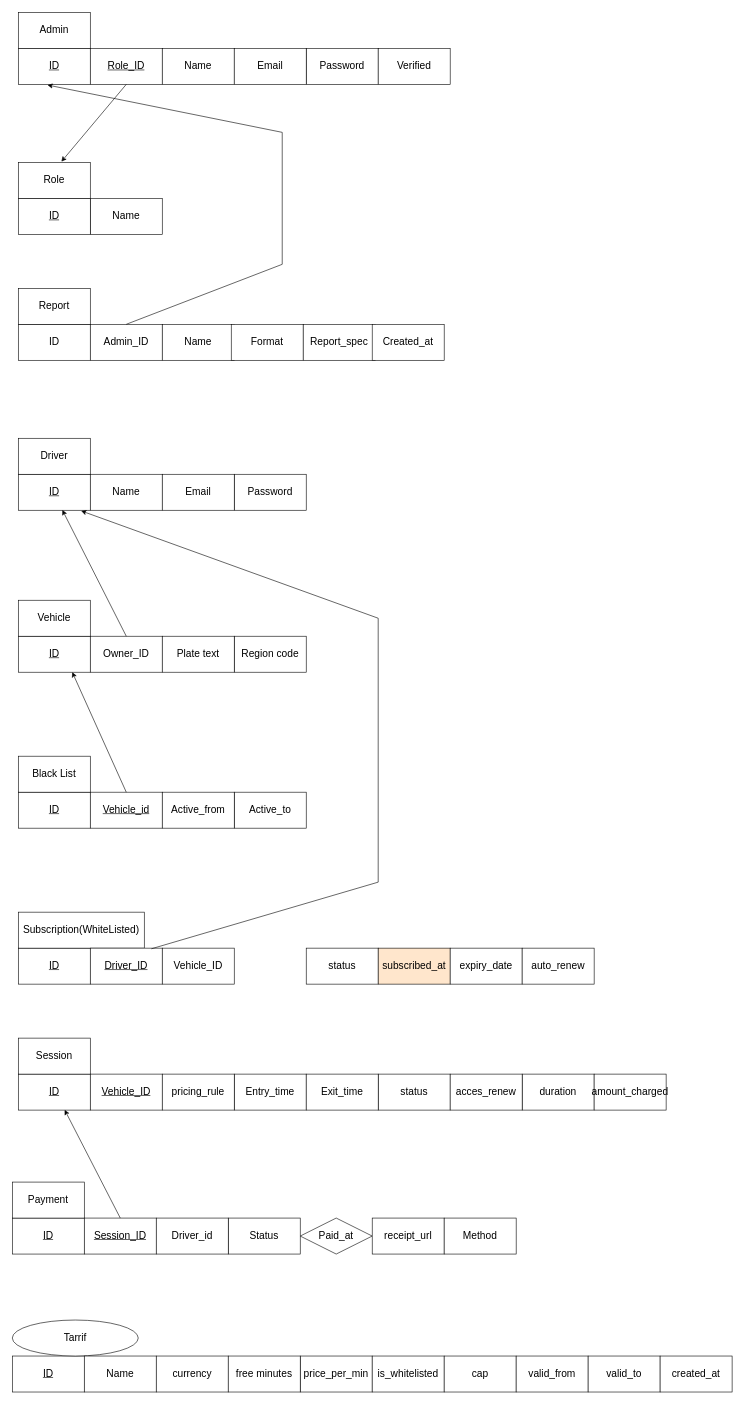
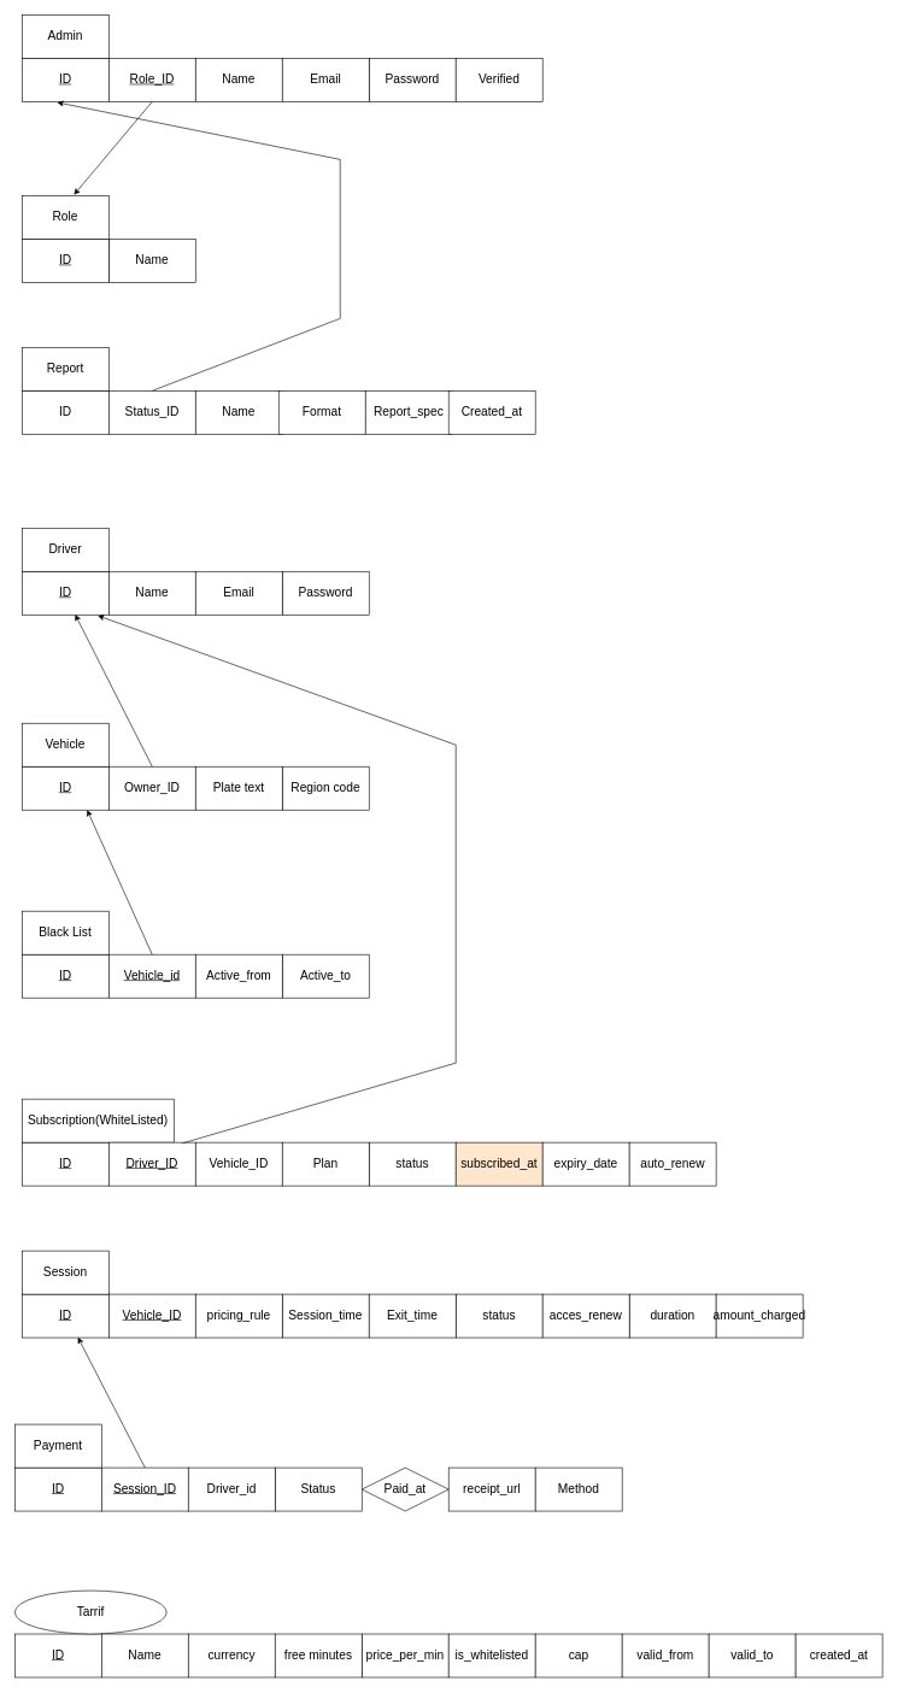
  <mxCell id="0" />
  <mxCell id="1" parent="0" />
  <mxCell id="2" value="" style="group;fontSize=17;" vertex="1" connectable="0" parent="1"><mxGeometry x="30" y="20" width="720" height="120" as="geometry" /></mxCell>
  <mxCell id="3" value="&lt;font&gt;&lt;u&gt;ID&lt;/u&gt;&lt;/font&gt;" style="rounded=0;whiteSpace=wrap;html=1;fontSize=17;" vertex="1" parent="2"><mxGeometry y="60" width="120" height="60" as="geometry" /></mxCell>
  <mxCell id="4" value="&lt;font&gt;Admin&lt;/font&gt;" style="rounded=0;whiteSpace=wrap;html=1;fontSize=17;" vertex="1" parent="2"><mxGeometry width="120" height="60" as="geometry" /></mxCell>
  <mxCell id="5" value="&lt;font&gt;&lt;u&gt;Role_ID&lt;/u&gt;&lt;/font&gt;" style="rounded=0;whiteSpace=wrap;html=1;fontSize=17;" vertex="1" parent="2"><mxGeometry x="120" y="60" width="120" height="60" as="geometry" /></mxCell>
  <mxCell id="6" value="&lt;font&gt;Name&lt;/font&gt;" style="rounded=0;whiteSpace=wrap;html=1;fontSize=17;" vertex="1" parent="2"><mxGeometry x="240" y="60" width="120" height="60" as="geometry" /></mxCell>
  <mxCell id="7" value="Password" style="rounded=0;whiteSpace=wrap;html=1;fontSize=17;" vertex="1" parent="2"><mxGeometry x="480" y="60" width="120" height="60" as="geometry" /></mxCell>
  <mxCell id="8" value="Email" style="rounded=0;whiteSpace=wrap;html=1;fontSize=17;" vertex="1" parent="2"><mxGeometry x="360" y="60" width="120" height="60" as="geometry" /></mxCell>
  <mxCell id="9" value="Verified" style="rounded=0;whiteSpace=wrap;html=1;fontSize=17;" vertex="1" parent="2"><mxGeometry x="600" y="60" width="120" height="60" as="geometry" /></mxCell>
  <mxCell id="10" value="" style="group;fontSize=17;" vertex="1" connectable="0" parent="1"><mxGeometry x="30" y="270" width="680" height="120" as="geometry" /></mxCell>
  <mxCell id="11" value="&lt;font&gt;Name&lt;/font&gt;" style="rounded=0;whiteSpace=wrap;html=1;fontSize=17;" vertex="1" parent="10"><mxGeometry x="120" y="60" width="120" height="60" as="geometry" /></mxCell>
  <mxCell id="12" value="&lt;font&gt;&lt;u style=&quot;&quot;&gt;ID&lt;/u&gt;&lt;/font&gt;" style="rounded=0;whiteSpace=wrap;html=1;fontSize=17;" vertex="1" parent="10"><mxGeometry y="60" width="120" height="60" as="geometry" /></mxCell>
  <mxCell id="13" value="&lt;font&gt;Role&lt;/font&gt;" style="rounded=0;whiteSpace=wrap;html=1;fontSize=17;" vertex="1" parent="10"><mxGeometry width="120" height="60" as="geometry" /></mxCell>
  <mxCell id="14" value="" style="group;fontSize=17;" vertex="1" connectable="0" parent="1"><mxGeometry x="240" y="460" width="720" height="140" as="geometry" /></mxCell>
  <mxCell id="15" value="" style="group;fontSize=17;" vertex="1" connectable="0" parent="14"><mxGeometry x="-210" y="20" width="600" height="120" as="geometry" /></mxCell>
  <mxCell id="16" value="&lt;font&gt;ID&lt;/font&gt;" style="rounded=0;whiteSpace=wrap;html=1;fontSize=17;" vertex="1" parent="15"><mxGeometry y="60" width="120" height="60" as="geometry" /></mxCell>
  <mxCell id="17" value="&lt;font&gt;Report&lt;/font&gt;" style="rounded=0;whiteSpace=wrap;html=1;fontSize=17;" vertex="1" parent="15"><mxGeometry width="120" height="60" as="geometry" /></mxCell>
- <mxCell id="18" value="Admin_ID" style="rounded=0;whiteSpace=wrap;html=1;fontSize=17;" vertex="1" parent="15"><mxGeometry x="120" y="60" width="120" height="60" as="geometry" /></mxCell>
+ <mxCell id="18" value="Status_ID" style="rounded=0;whiteSpace=wrap;html=1;fontSize=17;" vertex="1" parent="15"><mxGeometry x="120" y="60" width="120" height="60" as="geometry" /></mxCell>
  <mxCell id="19" value="Name" style="rounded=0;whiteSpace=wrap;html=1;fontSize=17;" vertex="1" parent="15"><mxGeometry x="240" y="60" width="120" height="60" as="geometry" /></mxCell>
  <mxCell id="20" value="Format" style="rounded=0;whiteSpace=wrap;html=1;fontSize=17;" vertex="1" parent="15"><mxGeometry x="355" y="60" width="120" height="60" as="geometry" /></mxCell>
  <mxCell id="21" value="Report_spec" style="rounded=0;whiteSpace=wrap;html=1;fontSize=17;" vertex="1" parent="15"><mxGeometry x="475" y="60" width="120" height="60" as="geometry" /></mxCell>
  <mxCell id="22" value="Created_at" style="rounded=0;whiteSpace=wrap;html=1;fontSize=17;" vertex="1" parent="14"><mxGeometry x="380" y="80" width="120" height="60" as="geometry" /></mxCell>
  <mxCell id="23" value="" style="group;fontSize=17;" vertex="1" connectable="0" parent="1"><mxGeometry x="30" y="730" width="720" height="120" as="geometry" /></mxCell>
  <mxCell id="24" value="&lt;font&gt;&lt;u&gt;ID&lt;/u&gt;&lt;/font&gt;" style="rounded=0;whiteSpace=wrap;html=1;fontSize=17;" vertex="1" parent="23"><mxGeometry y="60" width="120" height="60" as="geometry" /></mxCell>
  <mxCell id="25" value="&lt;font&gt;Driver&lt;/font&gt;" style="rounded=0;whiteSpace=wrap;html=1;fontSize=17;" vertex="1" parent="23"><mxGeometry width="120" height="60" as="geometry" /></mxCell>
  <mxCell id="26" value="&lt;font&gt;Name&lt;/font&gt;" style="rounded=0;whiteSpace=wrap;html=1;fontSize=17;" vertex="1" parent="23"><mxGeometry x="120" y="60" width="120" height="60" as="geometry" /></mxCell>
  <mxCell id="27" value="Password" style="rounded=0;whiteSpace=wrap;html=1;fontSize=17;" vertex="1" parent="23"><mxGeometry x="360" y="60" width="120" height="60" as="geometry" /></mxCell>
  <mxCell id="28" value="Email" style="rounded=0;whiteSpace=wrap;html=1;fontSize=17;" vertex="1" parent="23"><mxGeometry x="240" y="60" width="120" height="60" as="geometry" /></mxCell>
  <mxCell id="29" value="" style="group;fontSize=17;" vertex="1" connectable="0" parent="1"><mxGeometry x="30" y="1000" width="720" height="120" as="geometry" /></mxCell>
  <mxCell id="30" value="&lt;font&gt;&lt;u&gt;ID&lt;/u&gt;&lt;/font&gt;" style="rounded=0;whiteSpace=wrap;html=1;fontSize=17;" vertex="1" parent="29"><mxGeometry y="60" width="120" height="60" as="geometry" /></mxCell>
  <mxCell id="31" value="&lt;font&gt;Vehicle&lt;/font&gt;" style="rounded=0;whiteSpace=wrap;html=1;fontSize=17;" vertex="1" parent="29"><mxGeometry width="120" height="60" as="geometry" /></mxCell>
  <mxCell id="32" value="Owner_ID" style="rounded=0;whiteSpace=wrap;html=1;fontSize=17;" vertex="1" parent="29"><mxGeometry x="120" y="60" width="120" height="60" as="geometry" /></mxCell>
  <mxCell id="33" value="&lt;font&gt;Region code&lt;/font&gt;" style="rounded=0;whiteSpace=wrap;html=1;fontSize=17;" vertex="1" parent="29"><mxGeometry x="360" y="60" width="120" height="60" as="geometry" /></mxCell>
  <mxCell id="34" value="&lt;font&gt;Plate text&lt;/font&gt;" style="rounded=0;whiteSpace=wrap;html=1;fontSize=17;" vertex="1" parent="29"><mxGeometry x="240" y="60" width="120" height="60" as="geometry" /></mxCell>
  <mxCell id="35" value="" style="group;fontSize=17;" vertex="1" connectable="0" parent="1"><mxGeometry x="30" y="1260" width="720" height="120" as="geometry" /></mxCell>
  <mxCell id="36" value="&lt;font&gt;&lt;u&gt;ID&lt;/u&gt;&lt;/font&gt;" style="rounded=0;whiteSpace=wrap;html=1;fontSize=17;" vertex="1" parent="35"><mxGeometry y="60" width="120" height="60" as="geometry" /></mxCell>
  <mxCell id="37" value="&lt;font&gt;Black List&lt;/font&gt;" style="rounded=0;whiteSpace=wrap;html=1;fontSize=17;" vertex="1" parent="35"><mxGeometry width="120" height="60" as="geometry" /></mxCell>
  <mxCell id="38" value="&lt;font&gt;&lt;u&gt;Vehicle_id&lt;/u&gt;&lt;/font&gt;" style="rounded=0;whiteSpace=wrap;html=1;fontSize=17;" vertex="1" parent="35"><mxGeometry x="120" y="60" width="120" height="60" as="geometry" /></mxCell>
  <mxCell id="39" value="Active_to" style="rounded=0;whiteSpace=wrap;html=1;fontSize=17;" vertex="1" parent="35"><mxGeometry x="360" y="60" width="120" height="60" as="geometry" /></mxCell>
  <mxCell id="40" value="Active_from" style="rounded=0;whiteSpace=wrap;html=1;fontSize=17;" vertex="1" parent="35"><mxGeometry x="240" y="60" width="120" height="60" as="geometry" /></mxCell>
  <mxCell id="41" value="" style="group;fontSize=17;" vertex="1" connectable="0" parent="1"><mxGeometry x="30" y="1520" width="960" height="120" as="geometry" /></mxCell>
  <mxCell id="42" value="" style="group;fontSize=17;" vertex="1" connectable="0" parent="41"><mxGeometry width="720" height="120" as="geometry" /></mxCell>
  <mxCell id="43" value="" style="group;fontSize=17;" vertex="1" connectable="0" parent="42"><mxGeometry width="720" height="120" as="geometry" /></mxCell>
  <mxCell id="44" value="&lt;font&gt;&lt;u&gt;ID&lt;/u&gt;&lt;/font&gt;" style="rounded=0;whiteSpace=wrap;html=1;fontSize=17;" vertex="1" parent="43"><mxGeometry y="60" width="120" height="60" as="geometry" /></mxCell>
  <mxCell id="45" value="&lt;font&gt;Subscription(WhiteListed)&lt;/font&gt;" style="rounded=0;whiteSpace=wrap;html=1;fontSize=17;" vertex="1" parent="43"><mxGeometry width="210" height="60" as="geometry" /></mxCell>
  <mxCell id="46" value="&lt;span&gt;&lt;u&gt;Driver_ID&lt;/u&gt;&lt;/span&gt;" style="rounded=0;whiteSpace=wrap;html=1;fontSize=17;" vertex="1" parent="43"><mxGeometry x="120" y="60" width="120" height="60" as="geometry" /></mxCell>
  <mxCell id="47" value="&lt;font&gt;Vehicle_ID&lt;/font&gt;" style="rounded=0;whiteSpace=wrap;html=1;fontSize=17;" vertex="1" parent="43"><mxGeometry x="240" y="60" width="120" height="60" as="geometry" /></mxCell>
  <mxCell id="48" value="status" style="rounded=0;whiteSpace=wrap;html=1;fontSize=17;" vertex="1" parent="43"><mxGeometry x="480" y="60" width="120" height="60" as="geometry" /></mxCell>
+ <mxCell id="49" value="Plan" style="rounded=0;whiteSpace=wrap;html=1;fontSize=17;" vertex="1" parent="43"><mxGeometry x="360" y="60" width="120" height="60" as="geometry" /></mxCell>
  <mxCell id="50" value="subscribed_at" style="rounded=0;whiteSpace=wrap;html=1;fontSize=17;fillColor=#ffe6cc;" vertex="1" parent="43"><mxGeometry x="600" y="60" width="120" height="60" as="geometry" /></mxCell>
  <mxCell id="51" value="expiry_date" style="rounded=0;whiteSpace=wrap;html=1;fontSize=17;" vertex="1" parent="41"><mxGeometry x="720" y="60" width="120" height="60" as="geometry" /></mxCell>
  <mxCell id="52" value="auto_renew" style="rounded=0;whiteSpace=wrap;html=1;fontSize=17;" vertex="1" parent="41"><mxGeometry x="840" y="60" width="120" height="60" as="geometry" /></mxCell>
  <mxCell id="53" value="" style="group;fontSize=17;" vertex="1" connectable="0" parent="1"><mxGeometry x="30" y="1730" width="1080" height="120" as="geometry" /></mxCell>
  <mxCell id="54" value="" style="group;fontSize=17;" vertex="1" connectable="0" parent="53"><mxGeometry width="720" height="120" as="geometry" /></mxCell>
  <mxCell id="55" value="&lt;font&gt;&lt;u&gt;ID&lt;/u&gt;&lt;/font&gt;" style="rounded=0;whiteSpace=wrap;html=1;fontSize=17;" vertex="1" parent="54"><mxGeometry y="60" width="120" height="60" as="geometry" /></mxCell>
  <mxCell id="56" value="&lt;font&gt;Session&lt;/font&gt;" style="rounded=0;whiteSpace=wrap;html=1;fontSize=17;" vertex="1" parent="54"><mxGeometry width="120" height="60" as="geometry" /></mxCell>
  <mxCell id="57" value="&lt;span&gt;&lt;u&gt;Vehicle_ID&lt;/u&gt;&lt;/span&gt;" style="rounded=0;whiteSpace=wrap;html=1;fontSize=17;" vertex="1" parent="54"><mxGeometry x="120" y="60" width="120" height="60" as="geometry" /></mxCell>
- <mxCell id="58" value="&lt;font&gt;Entry_time&lt;/font&gt;" style="rounded=0;whiteSpace=wrap;html=1;fontSize=17;" vertex="1" parent="54"><mxGeometry x="360" y="60" width="120" height="60" as="geometry" /></mxCell>
+ <mxCell id="58" value="&lt;font&gt;Session_time&lt;/font&gt;" style="rounded=0;whiteSpace=wrap;html=1;fontSize=17;" vertex="1" parent="54"><mxGeometry x="360" y="60" width="120" height="60" as="geometry" /></mxCell>
  <mxCell id="59" value="status" style="rounded=0;whiteSpace=wrap;html=1;fontSize=17;" vertex="1" parent="54"><mxGeometry x="600" y="60" width="120" height="60" as="geometry" /></mxCell>
  <mxCell id="60" value="Exit_time" style="rounded=0;whiteSpace=wrap;html=1;fontSize=17;" vertex="1" parent="54"><mxGeometry x="480" y="60" width="120" height="60" as="geometry" /></mxCell>
  <mxCell id="61" value="pricing_rule" style="rounded=0;whiteSpace=wrap;html=1;fontSize=17;" vertex="1" parent="54"><mxGeometry x="240" y="60" width="120" height="60" as="geometry" /></mxCell>
  <mxCell id="62" value="" style="group;fontSize=17;" vertex="1" connectable="0" parent="53"><mxGeometry x="720" y="60" width="360" height="60" as="geometry" /></mxCell>
  <mxCell id="63" value="duration" style="rounded=0;whiteSpace=wrap;html=1;fontSize=17;" vertex="1" parent="62"><mxGeometry x="120" width="120" height="60" as="geometry" /></mxCell>
  <mxCell id="64" value="amount_charged" style="rounded=0;whiteSpace=wrap;html=1;fontSize=17;" vertex="1" parent="62"><mxGeometry x="240" width="120" height="60" as="geometry" /></mxCell>
  <mxCell id="65" value="acces_renew" style="rounded=0;whiteSpace=wrap;html=1;fontSize=17;" vertex="1" parent="62"><mxGeometry width="120" height="60" as="geometry" /></mxCell>
  <mxCell id="66" value="" style="endArrow=classic;html=1;rounded=0;exitX=0.5;exitY=1;exitDx=0;exitDy=0;entryX=0.599;entryY=-0.02;entryDx=0;entryDy=0;entryPerimeter=0;" edge="1" parent="1" source="5" target="13"><mxGeometry width="50" height="50" relative="1" as="geometry"><mxPoint x="170" y="270" as="sourcePoint" /><mxPoint x="260" y="140" as="targetPoint" /></mxGeometry></mxCell>
  <mxCell id="67" value="" style="endArrow=classic;html=1;rounded=0;exitX=0.5;exitY=0;exitDx=0;exitDy=0;entryX=0.406;entryY=1.018;entryDx=0;entryDy=0;entryPerimeter=0;" edge="1" parent="1" source="18" target="3"><mxGeometry width="50" height="50" relative="1" as="geometry"><mxPoint x="390" y="540" as="sourcePoint" /><mxPoint x="440" y="490" as="targetPoint" /><Array as="points"><mxPoint x="470" y="440" /><mxPoint x="470" y="220" /></Array></mxGeometry></mxCell>
  <mxCell id="68" value="" style="endArrow=classic;html=1;rounded=0;exitX=0.5;exitY=0;exitDx=0;exitDy=0;entryX=0.612;entryY=0.993;entryDx=0;entryDy=0;entryPerimeter=0;" edge="1" parent="1" source="32" target="24"><mxGeometry width="50" height="50" relative="1" as="geometry"><mxPoint x="390" y="820" as="sourcePoint" /><mxPoint x="440" y="770" as="targetPoint" /></mxGeometry></mxCell>
  <mxCell id="69" value="" style="endArrow=classic;html=1;rounded=0;exitX=0.5;exitY=0;exitDx=0;exitDy=0;entryX=0.75;entryY=1;entryDx=0;entryDy=0;" edge="1" parent="1" source="38" target="30"><mxGeometry width="50" height="50" relative="1" as="geometry"><mxPoint x="390" y="1220" as="sourcePoint" /><mxPoint x="440" y="1170" as="targetPoint" /></mxGeometry></mxCell>
  <mxCell id="70" value="" style="endArrow=classic;html=1;rounded=0;exitX=0.849;exitY=0.018;exitDx=0;exitDy=0;exitPerimeter=0;entryX=0.874;entryY=1.018;entryDx=0;entryDy=0;entryPerimeter=0;" edge="1" parent="1" source="46" target="24"><mxGeometry width="50" height="50" relative="1" as="geometry"><mxPoint x="390" y="1220" as="sourcePoint" /><mxPoint x="140" y="860" as="targetPoint" /><Array as="points"><mxPoint x="630" y="1470" /><mxPoint x="630" y="1030" /></Array></mxGeometry></mxCell>
  <mxCell id="71" value="" style="group" vertex="1" connectable="0" parent="1"><mxGeometry x="20" y="2200" width="1200" height="120" as="geometry" /></mxCell>
  <mxCell id="72" value="" style="group;fontSize=17;" vertex="1" connectable="0" parent="71"><mxGeometry width="960" height="120" as="geometry" /></mxCell>
  <mxCell id="73" value="" style="group;fontSize=17;" vertex="1" connectable="0" parent="72"><mxGeometry width="720" height="120" as="geometry" /></mxCell>
  <mxCell id="74" value="" style="group;fontSize=17;" vertex="1" connectable="0" parent="73"><mxGeometry width="720" height="120" as="geometry" /></mxCell>
  <mxCell id="75" value="&lt;font&gt;&lt;u&gt;ID&lt;/u&gt;&lt;/font&gt;" style="rounded=0;whiteSpace=wrap;html=1;fontSize=17;" vertex="1" parent="74"><mxGeometry y="60" width="120" height="60" as="geometry" /></mxCell>
  <mxCell id="76" value="&lt;font&gt;Tarrif&lt;/font&gt;" style="ellipse;whiteSpace=wrap;html=1;fontSize=17;" vertex="1" parent="74"><mxGeometry width="210" height="60" as="geometry" /></mxCell>
  <mxCell id="77" value="&lt;span&gt;Name&lt;/span&gt;" style="rounded=0;whiteSpace=wrap;html=1;fontSize=17;" vertex="1" parent="74"><mxGeometry x="120" y="60" width="120" height="60" as="geometry" /></mxCell>
  <mxCell id="78" value="&lt;font&gt;currency&lt;/font&gt;" style="rounded=0;whiteSpace=wrap;html=1;fontSize=17;" vertex="1" parent="74"><mxGeometry x="240" y="60" width="120" height="60" as="geometry" /></mxCell>
  <mxCell id="79" value="price_per_min" style="rounded=0;whiteSpace=wrap;html=1;fontSize=17;" vertex="1" parent="74"><mxGeometry x="480" y="60" width="120" height="60" as="geometry" /></mxCell>
  <mxCell id="80" value="free minutes" style="rounded=0;whiteSpace=wrap;html=1;fontSize=17;" vertex="1" parent="74"><mxGeometry x="360" y="60" width="120" height="60" as="geometry" /></mxCell>
  <mxCell id="81" value="is_whitelisted" style="rounded=0;whiteSpace=wrap;html=1;fontSize=17;" vertex="1" parent="74"><mxGeometry x="600" y="60" width="120" height="60" as="geometry" /></mxCell>
  <mxCell id="82" value="cap" style="rounded=0;whiteSpace=wrap;html=1;fontSize=17;" vertex="1" parent="72"><mxGeometry x="720" y="60" width="120" height="60" as="geometry" /></mxCell>
  <mxCell id="83" value="valid_from" style="rounded=0;whiteSpace=wrap;html=1;fontSize=17;" vertex="1" parent="72"><mxGeometry x="840" y="60" width="120" height="60" as="geometry" /></mxCell>
  <mxCell id="84" value="valid_to" style="rounded=0;whiteSpace=wrap;html=1;fontSize=17;" vertex="1" parent="71"><mxGeometry x="960" y="60" width="120" height="60" as="geometry" /></mxCell>
  <mxCell id="85" value="created_at" style="rounded=0;whiteSpace=wrap;html=1;fontSize=17;" vertex="1" parent="71"><mxGeometry x="1080" y="60" width="120" height="60" as="geometry" /></mxCell>
  <mxCell id="86" value="" style="group" vertex="1" connectable="0" parent="1"><mxGeometry x="20" y="1970" width="840" height="120" as="geometry" /></mxCell>
  <mxCell id="87" value="" style="group;fontSize=17;" vertex="1" connectable="0" parent="86"><mxGeometry width="720" height="120" as="geometry" /></mxCell>
  <mxCell id="88" value="&lt;font&gt;&lt;u&gt;ID&lt;/u&gt;&lt;/font&gt;" style="rounded=0;whiteSpace=wrap;html=1;fontSize=17;" vertex="1" parent="87"><mxGeometry y="60" width="120" height="60" as="geometry" /></mxCell>
  <mxCell id="89" value="&lt;font&gt;Payment&lt;/font&gt;" style="rounded=0;whiteSpace=wrap;html=1;fontSize=17;" vertex="1" parent="87"><mxGeometry width="120" height="60" as="geometry" /></mxCell>
  <mxCell id="90" value="&lt;font&gt;&lt;u&gt;Session_ID&lt;/u&gt;&lt;/font&gt;" style="rounded=0;whiteSpace=wrap;html=1;fontSize=17;" vertex="1" parent="87"><mxGeometry x="120" y="60" width="120" height="60" as="geometry" /></mxCell>
  <mxCell id="91" value="Paid_at" style="rhombus;whiteSpace=wrap;html=1;fontSize=17;" vertex="1" parent="87"><mxGeometry x="480" y="60" width="120" height="60" as="geometry" /></mxCell>
  <mxCell id="92" value="Status" style="rounded=0;whiteSpace=wrap;html=1;fontSize=17;" vertex="1" parent="87"><mxGeometry x="360" y="60" width="120" height="60" as="geometry" /></mxCell>
  <mxCell id="93" value="receipt_url" style="rounded=0;whiteSpace=wrap;html=1;fontSize=17;" vertex="1" parent="87"><mxGeometry x="600" y="60" width="120" height="60" as="geometry" /></mxCell>
  <mxCell id="94" value="&lt;font&gt;Driver_id&lt;/font&gt;" style="rounded=0;whiteSpace=wrap;html=1;fontSize=17;" vertex="1" parent="87"><mxGeometry x="240" y="60" width="120" height="60" as="geometry" /></mxCell>
  <mxCell id="95" value="&lt;font&gt;Method&lt;/font&gt;" style="rounded=0;whiteSpace=wrap;html=1;fontSize=17;" vertex="1" parent="86"><mxGeometry x="720" y="60" width="120" height="60" as="geometry" /></mxCell>
  <mxCell id="96" value="" style="endArrow=classic;html=1;rounded=0;entryX=0.644;entryY=0.993;entryDx=0;entryDy=0;entryPerimeter=0;exitX=0.5;exitY=0;exitDx=0;exitDy=0;" edge="1" parent="1" source="90" target="55"><mxGeometry width="50" height="50" relative="1" as="geometry"><mxPoint x="380" y="2240" as="sourcePoint" /><mxPoint x="120" y="1860" as="targetPoint" /></mxGeometry></mxCell>
